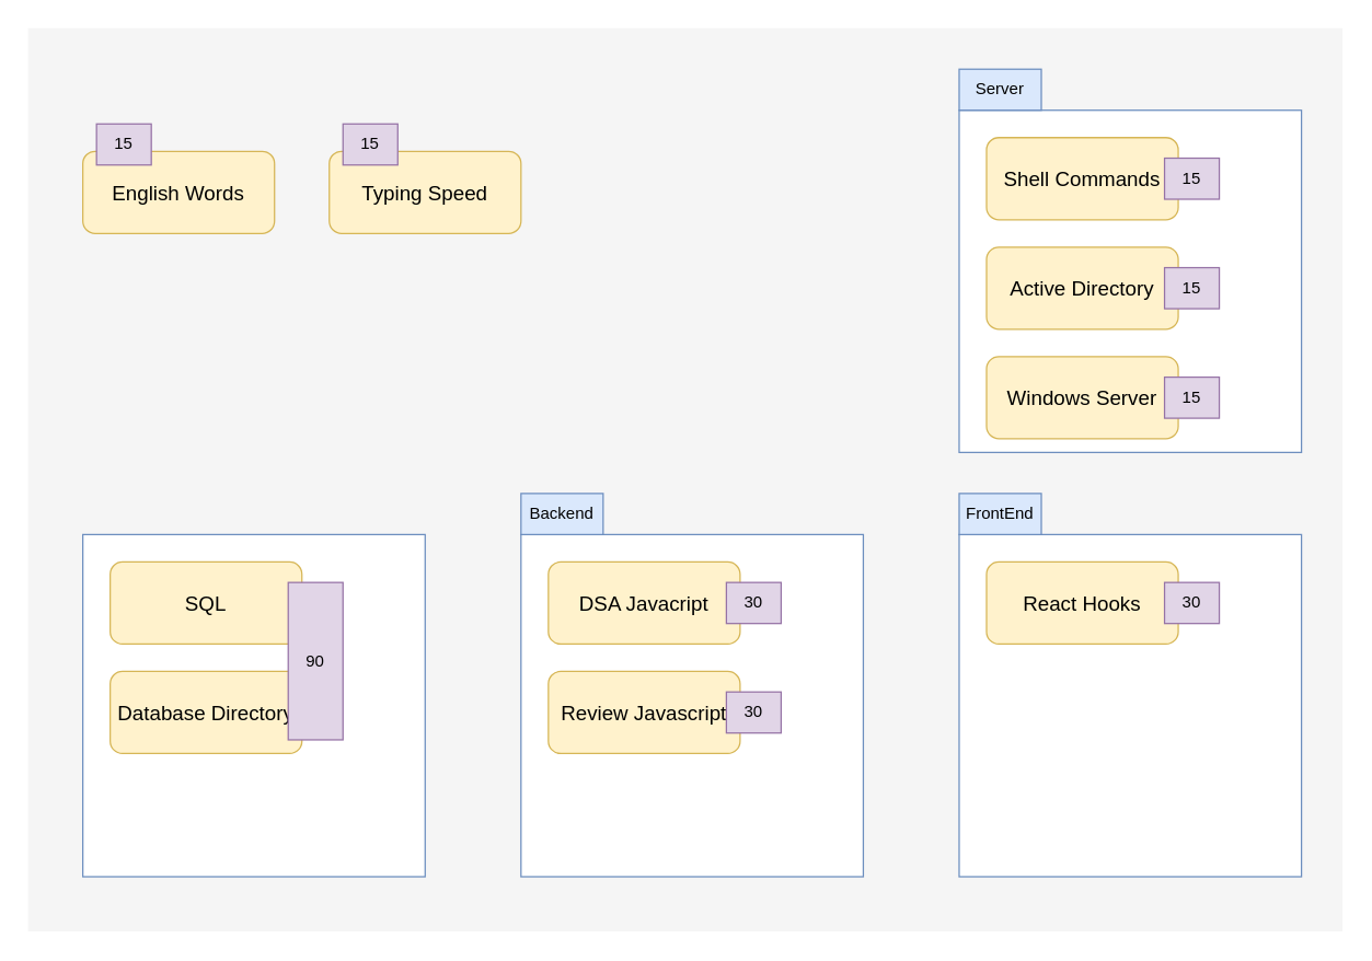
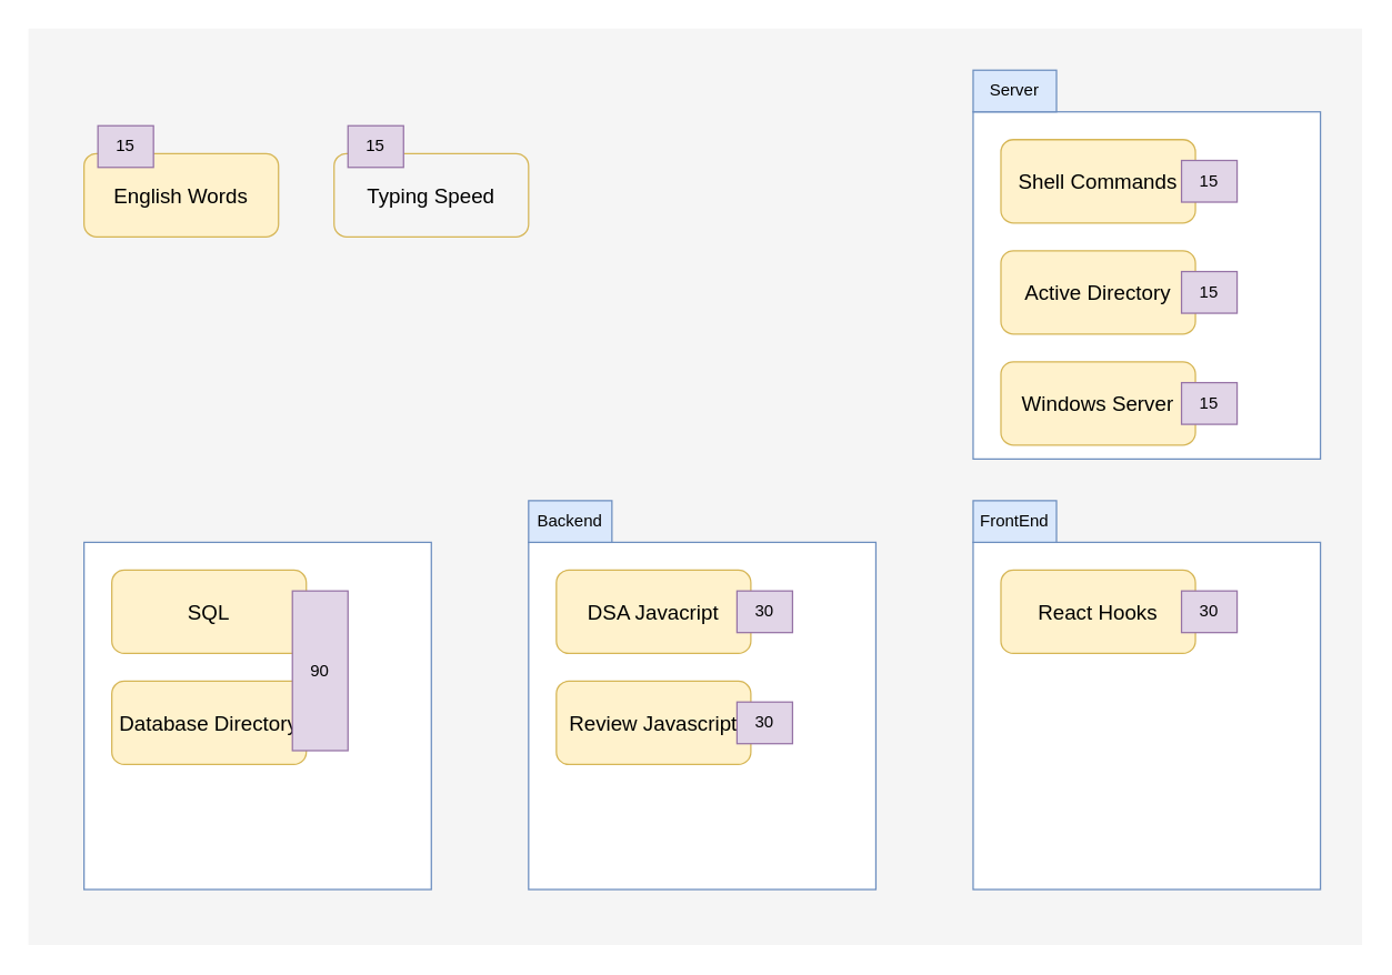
  <mxCell id="0" />
  <mxCell id="1" parent="0" />
  <mxCell id="2" value="" style="rounded=0;whiteSpace=wrap;html=1;fillColor=#f5f5f5;strokeColor=none;fontColor=#333333;" vertex="1" parent="1"><mxGeometry x="20" y="20" width="960" height="660" as="geometry" /></mxCell>
  <mxCell id="3" value="" style="whiteSpace=wrap;html=1;aspect=fixed;fillColor=default;strokeColor=#6c8ebf;" vertex="1" parent="1"><mxGeometry x="700" y="390" width="250" height="250" as="geometry" /></mxCell>
  <mxCell id="4" value="&lt;div style=&quot;font-size: 15px;&quot;&gt;React Hooks&lt;/div&gt;" style="rounded=1;whiteSpace=wrap;html=1;fillColor=#fff2cc;strokeColor=#d6b656;fontSize=15;fontStyle=0" vertex="1" parent="1"><mxGeometry x="720" y="410" width="140" height="60" as="geometry" /></mxCell>
  <mxCell id="5" value="&lt;div style=&quot;font-size: 15px;&quot;&gt;English Words&lt;/div&gt;" style="rounded=1;whiteSpace=wrap;html=1;fillColor=#fff2cc;strokeColor=#d6b656;fontSize=15;fontStyle=0" vertex="1" parent="1"><mxGeometry y="110" width="140" height="60" as="geometry" x="60" /></mxCell>
- <mxCell id="6" value="Typing Speed " style="rounded=1;whiteSpace=wrap;html=1;fillColor=#fff2cc;strokeColor=#d6b656;fontSize=15;fontStyle=0" vertex="1" parent="1"><mxGeometry x="240" y="110" width="140" height="60" as="geometry" /></mxCell>
+ <mxCell id="6" value="Typing Speed " style="rounded=1;whiteSpace=wrap;html=1;fillColor=#f5f5f5;strokeColor=#d6b656;fontSize=15;fontStyle=0;" vertex="1" parent="1"><mxGeometry x="240" y="110" width="140" height="60" as="geometry" /></mxCell>
  <mxCell id="7" value="FrontEnd" style="text;html=1;align=center;verticalAlign=middle;whiteSpace=wrap;rounded=0;fillColor=#dae8fc;strokeColor=#6c8ebf;" vertex="1" parent="1"><mxGeometry x="700" y="360" width="60" height="30" as="geometry" /></mxCell>
  <mxCell id="8" value="" style="group" vertex="1" connectable="0" parent="1"><mxGeometry x="700" y="50" width="250" height="280" as="geometry" /></mxCell>
  <mxCell id="9" value="" style="whiteSpace=wrap;html=1;aspect=fixed;fillColor=default;strokeColor=#6c8ebf;" vertex="1" parent="8"><mxGeometry y="30" width="250" height="250" as="geometry" /></mxCell>
  <mxCell id="10" value="Server" style="text;html=1;align=center;verticalAlign=middle;whiteSpace=wrap;rounded=0;fillColor=#dae8fc;strokeColor=#6c8ebf;" vertex="1" parent="8"><mxGeometry width="60" height="30" as="geometry" /></mxCell>
  <mxCell id="11" value="Shell Commands" style="rounded=1;whiteSpace=wrap;html=1;fillColor=#fff2cc;strokeColor=#d6b656;fontSize=15;fontStyle=0" vertex="1" parent="8"><mxGeometry x="20" y="50" width="140" height="60" as="geometry" /></mxCell>
  <mxCell id="12" value="Active Directory" style="rounded=1;whiteSpace=wrap;html=1;fillColor=#fff2cc;strokeColor=#d6b656;fontSize=15;fontStyle=0" vertex="1" parent="8"><mxGeometry x="20" y="130" width="140" height="60" as="geometry" /></mxCell>
  <mxCell id="13" value="Windows Server" style="rounded=1;whiteSpace=wrap;html=1;fillColor=#fff2cc;strokeColor=#d6b656;fontSize=15;fontStyle=0" vertex="1" parent="8"><mxGeometry x="20" y="210" width="140" height="60" as="geometry" /></mxCell>
  <mxCell id="14" value="15" style="text;html=1;align=center;verticalAlign=middle;whiteSpace=wrap;rounded=0;fillColor=#e1d5e7;strokeColor=#9673a6;" vertex="1" parent="8"><mxGeometry x="150" y="65" width="40" height="30" as="geometry" /></mxCell>
  <mxCell id="15" value="15" style="text;html=1;align=center;verticalAlign=middle;whiteSpace=wrap;rounded=0;fillColor=#e1d5e7;strokeColor=#9673a6;" vertex="1" parent="8"><mxGeometry x="150" y="145" width="40" height="30" as="geometry" /></mxCell>
  <mxCell id="16" value="15" style="text;html=1;align=center;verticalAlign=middle;whiteSpace=wrap;rounded=0;fillColor=#e1d5e7;strokeColor=#9673a6;" vertex="1" parent="8"><mxGeometry x="150" y="225" width="40" height="30" as="geometry" /></mxCell>
  <mxCell id="17" value="" style="group" vertex="1" connectable="0" parent="1"><mxGeometry x="380" y="360" width="250" height="280" as="geometry" /></mxCell>
  <mxCell id="18" value="" style="whiteSpace=wrap;html=1;aspect=fixed;fillColor=default;strokeColor=#6c8ebf;" vertex="1" parent="17"><mxGeometry y="30" width="250" height="250" as="geometry" /></mxCell>
  <mxCell id="19" value="Review Javascript" style="rounded=1;whiteSpace=wrap;html=1;fillColor=#fff2cc;strokeColor=#d6b656;fontSize=15;fontStyle=0" vertex="1" parent="17"><mxGeometry x="20" y="130" width="140" height="60" as="geometry" /></mxCell>
  <mxCell id="20" value="DSA Javacript" style="rounded=1;whiteSpace=wrap;html=1;fillColor=#fff2cc;strokeColor=#d6b656;fontSize=15;fontStyle=0" vertex="1" parent="17"><mxGeometry x="20" y="50" width="140" height="60" as="geometry" /></mxCell>
  <mxCell id="21" value="Backend" style="text;html=1;align=center;verticalAlign=middle;whiteSpace=wrap;rounded=0;fillColor=#dae8fc;strokeColor=#6c8ebf;" vertex="1" parent="17"><mxGeometry width="60" height="30" as="geometry" /></mxCell>
  <mxCell id="22" value="30" style="text;html=1;align=center;verticalAlign=middle;whiteSpace=wrap;rounded=0;fillColor=#e1d5e7;strokeColor=#9673a6;" vertex="1" parent="17"><mxGeometry x="150" y="65" width="40" height="30" as="geometry" /></mxCell>
  <mxCell id="23" value="30" style="text;html=1;align=center;verticalAlign=middle;whiteSpace=wrap;rounded=0;fillColor=#e1d5e7;strokeColor=#9673a6;" vertex="1" parent="17"><mxGeometry x="150" y="145" width="40" height="30" as="geometry" /></mxCell>
  <mxCell id="24" value="" style="group" vertex="1" connectable="0" parent="1"><mxGeometry y="360" width="250" height="280" as="geometry" x="60" /></mxCell>
  <mxCell id="25" value="" style="whiteSpace=wrap;html=1;aspect=fixed;fillColor=default;strokeColor=#6c8ebf;" vertex="1" parent="24"><mxGeometry y="30" width="250" height="250" as="geometry" /></mxCell>
  <mxCell id="26" value="SQL" style="rounded=1;whiteSpace=wrap;html=1;fillColor=#fff2cc;strokeColor=#d6b656;fontSize=15;fontStyle=0" vertex="1" parent="24"><mxGeometry x="20" y="50" width="140" height="60" as="geometry" /></mxCell>
  <mxCell id="27" value="Database Directory" style="rounded=1;whiteSpace=wrap;html=1;fillColor=#fff2cc;strokeColor=#d6b656;fontSize=15;fontStyle=0" vertex="1" parent="24"><mxGeometry x="20" y="130" width="140" height="60" as="geometry" /></mxCell>
  <mxCell id="28" value="90" style="text;html=1;align=center;verticalAlign=middle;whiteSpace=wrap;rounded=0;fillColor=#e1d5e7;strokeColor=#9673a6;" vertex="1" parent="24"><mxGeometry x="150" y="65" width="40" height="115" as="geometry" /></mxCell>
  <mxCell id="29" value="15" style="text;html=1;align=center;verticalAlign=middle;whiteSpace=wrap;rounded=0;fillColor=#e1d5e7;strokeColor=#9673a6;" vertex="1" parent="1"><mxGeometry x="70" y="90" width="40" height="30" as="geometry" /></mxCell>
  <mxCell id="30" value="15" style="text;html=1;align=center;verticalAlign=middle;whiteSpace=wrap;rounded=0;fillColor=#e1d5e7;strokeColor=#9673a6;" vertex="1" parent="1"><mxGeometry x="250" y="90" width="40" height="30" as="geometry" /></mxCell>
  <mxCell id="31" value="30" style="text;html=1;align=center;verticalAlign=middle;whiteSpace=wrap;rounded=0;fillColor=#e1d5e7;strokeColor=#9673a6;" vertex="1" parent="1"><mxGeometry x="850" y="425" width="40" height="30" as="geometry" /></mxCell>
